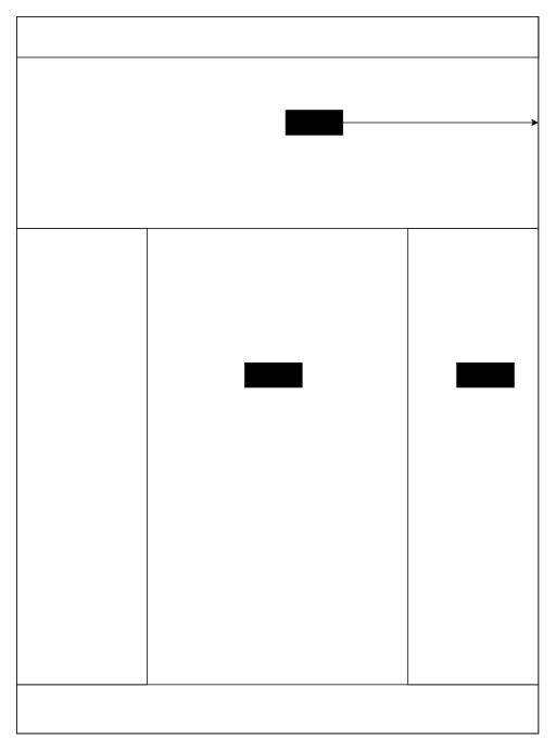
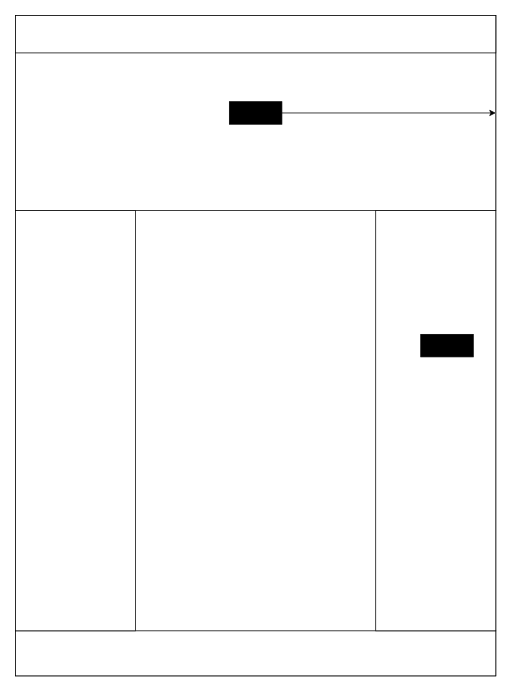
  <mxCell id="0" />
  <mxCell id="1" parent="0" />
  <mxCell id="2" value="" style="rounded=0;whiteSpace=wrap;html=1;fillColor=#FFFFFF;" vertex="1" parent="1"><mxGeometry x="20" y="20" width="640" height="880" as="geometry" /></mxCell>
  <mxCell id="3" value="" style="rounded=0;whiteSpace=wrap;html=1;fillColor=#FFFFFF;strokeColor=#000000;" vertex="1" parent="1"><mxGeometry x="20" y="20" width="640" height="260" as="geometry" /></mxCell>
  <mxCell id="4" value="" style="rounded=0;whiteSpace=wrap;html=1;strokeColor=#000000;fillColor=#FFFFFF;" vertex="1" parent="1"><mxGeometry x="20" y="20" width="640" height="50" as="geometry" /></mxCell>
  <mxCell id="5" value="" style="rounded=0;whiteSpace=wrap;html=1;strokeColor=#000000;fillColor=#FFFFFF;" vertex="1" parent="1"><mxGeometry x="20" y="840" width="640" height="60" as="geometry" /></mxCell>
  <mxCell id="6" value="" style="rounded=0;whiteSpace=wrap;html=1;strokeColor=#000000;fillColor=#FFFFFF;" vertex="1" parent="1"><mxGeometry x="500" y="280" width="160" height="560" as="geometry" /></mxCell>
  <mxCell id="7" value="" style="rounded=0;whiteSpace=wrap;html=1;strokeColor=#000000;fillColor=#FFFFFF;" vertex="1" parent="1"><mxGeometry x="20" y="280" width="160" height="560" as="geometry" /></mxCell>
  <mxCell id="8" style="edgeStyle=none;html=1;" edge="1" parent="1" source="9" target="3"><mxGeometry relative="1" as="geometry" /></mxCell>
- <mxCell id="9" value="HEADER" style="text;html=1;strokeColor=#000000;fillColor=#000000;align=center;verticalAlign=middle;whiteSpace=wrap;rounded=0;" vertex="1" parent="1"><mxGeometry x="350" y="135" width="70" height="30" as="geometry" /></mxCell>
- <mxCell id="10" value="TEXT 1" style="text;html=1;strokeColor=#000000;fillColor=#000000;align=center;verticalAlign=middle;whiteSpace=wrap;rounded=0;" vertex="1" parent="1"><mxGeometry x="300" y="445" width="70" height="30" as="geometry" /></mxCell>
+ <mxCell id="9" value="HEADER" style="text;html=1;strokeColor=#000000;fillColor=#000000;align=center;verticalAlign=middle;whiteSpace=wrap;rounded=0;" vertex="1" parent="1"><mxGeometry x="305" y="135" width="70" height="30" as="geometry" /></mxCell>
  <mxCell id="11" value="TEXT 2&lt;span style=&quot;color: rgba(0, 0, 0, 0); font-family: monospace; font-size: 0px; text-align: start;&quot;&gt;%3CmxGraphModel%3E%3Croot%3E%3CmxCell%20id%3D%220%22%2F%3E%3CmxCell%20id%3D%221%22%20parent%3D%220%22%2F%3E%3CmxCell%20id%3D%222%22%20value%3D%22TEXT%201%22%20style%3D%22text%3Bhtml%3D1%3BstrokeColor%3D%23000000%3BfillColor%3D%23000000%3Balign%3Dcenter%3BverticalAlign%3Dmiddle%3BwhiteSpace%3Dwrap%3Brounded%3D0%3B%22%20vertex%3D%221%22%20parent%3D%221%22%3E%3CmxGeometry%20x%3D%22390%22%20y%3D%22465%22%20width%3D%2270%22%20height%3D%2230%22%20as%3D%22geometry%22%2F%3E%3C%2FmxCell%3E%3C%2Froot%3E%3C%2FmxGraphModel%3E&lt;/span&gt;" style="text;html=1;strokeColor=#000000;fillColor=#000000;align=center;verticalAlign=middle;whiteSpace=wrap;rounded=0;" vertex="1" parent="1"><mxGeometry x="560" y="445" width="70" height="30" as="geometry" /></mxCell>
